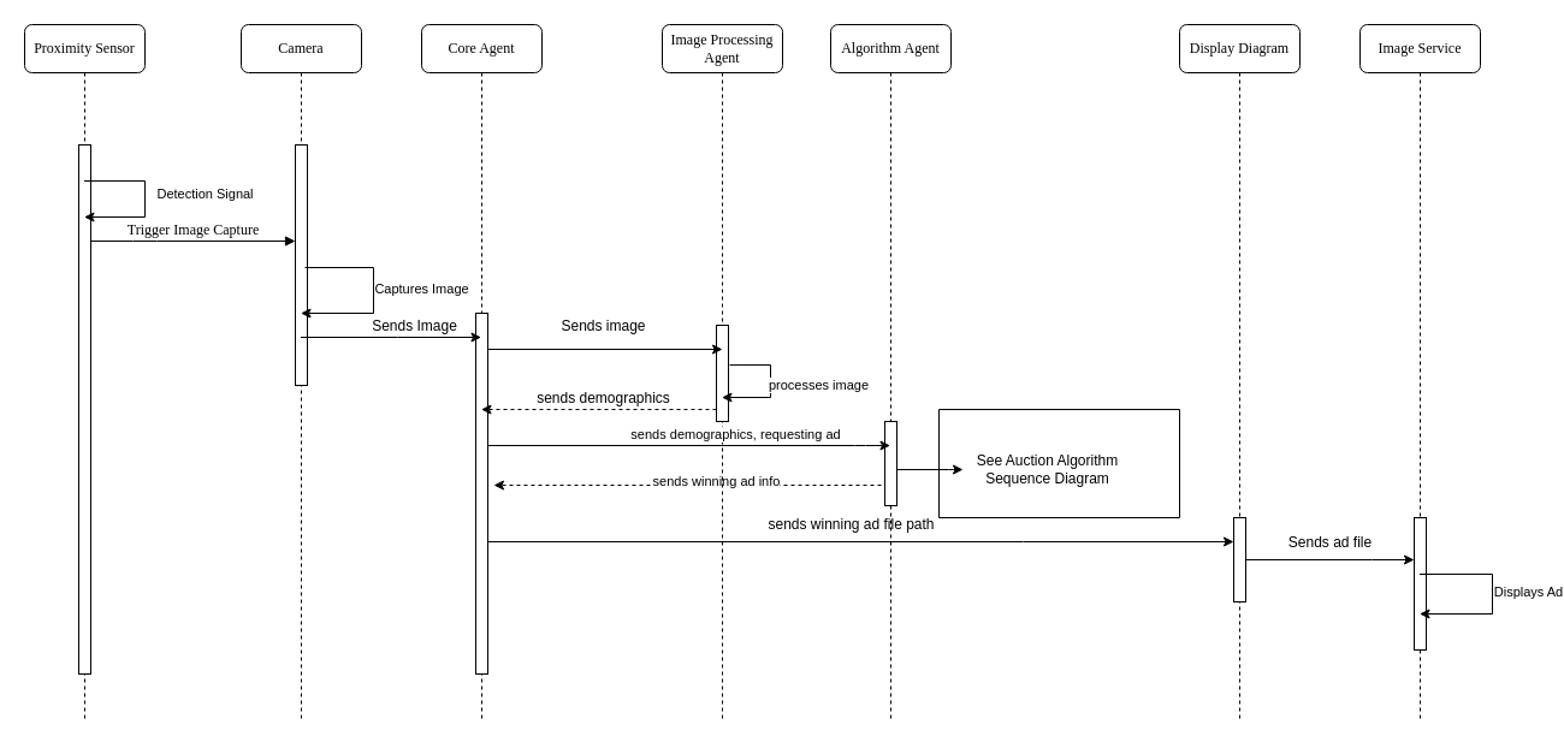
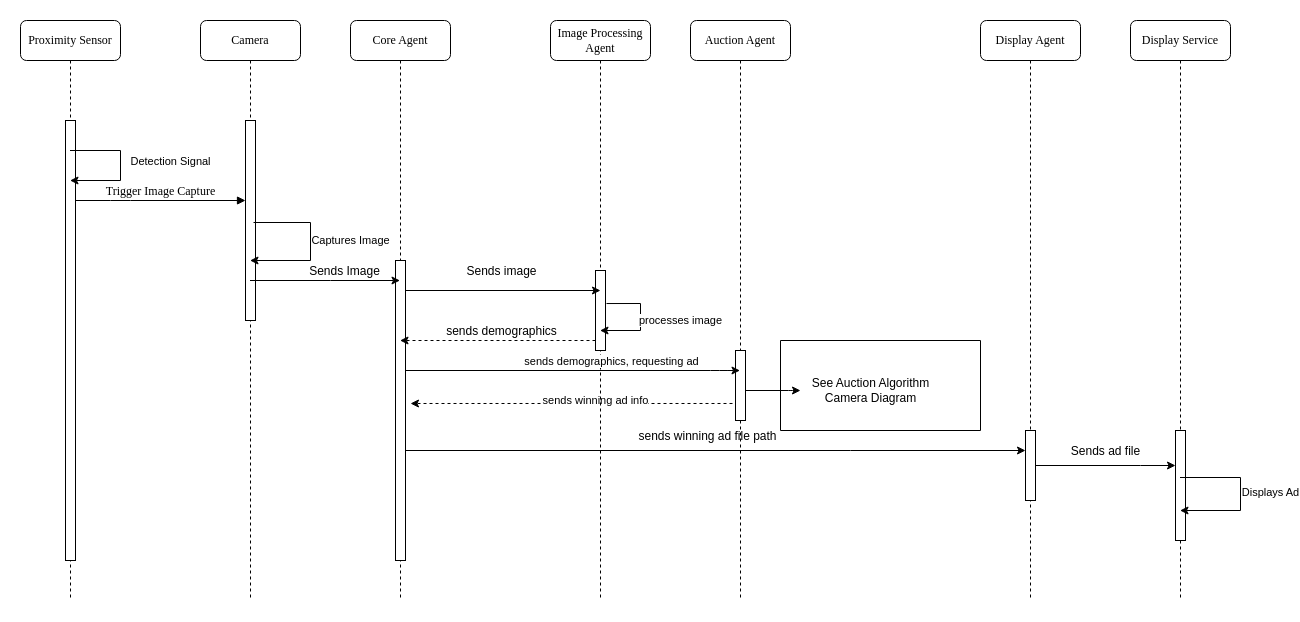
  <mxCell id="0" />
  <mxCell id="1" parent="0" />
  <mxCell id="2" value="Camera" style="shape=umlLifeline;perimeter=lifelinePerimeter;whiteSpace=wrap;html=1;container=1;collapsible=0;recursiveResize=0;outlineConnect=0;rounded=1;shadow=0;comic=0;labelBackgroundColor=none;strokeWidth=1;fontFamily=Verdana;fontSize=12;align=center;" parent="1" vertex="1"><mxGeometry x="200" y="20" width="100" height="580" as="geometry" /></mxCell>
  <mxCell id="3" value="" style="html=1;points=[];perimeter=orthogonalPerimeter;rounded=0;shadow=0;comic=0;labelBackgroundColor=none;strokeWidth=1;fontFamily=Verdana;fontSize=12;align=center;" parent="2" vertex="1"><mxGeometry x="45" y="100" width="10" height="200" as="geometry" /></mxCell>
  <mxCell id="4" value="Captures Image" style="endArrow=classic;html=1;rounded=0;exitX=0.8;exitY=0.51;exitDx=0;exitDy=0;exitPerimeter=0;" edge="1" parent="2" source="3" target="2"><mxGeometry x="-0.035" y="40" width="50" height="50" relative="1" as="geometry"><mxPoint x="390" y="340" as="sourcePoint" /><mxPoint x="440" y="290" as="targetPoint" /><Array as="points"><mxPoint x="110" y="202" /><mxPoint x="110" y="240" /></Array><mxPoint as="offset" /></mxGeometry></mxCell>
- <mxCell id="5" value="Display Diagram" style="shape=umlLifeline;perimeter=lifelinePerimeter;whiteSpace=wrap;html=1;container=1;collapsible=0;recursiveResize=0;outlineConnect=0;rounded=1;shadow=0;comic=0;labelBackgroundColor=none;strokeWidth=1;fontFamily=Verdana;fontSize=12;align=center;" parent="1" vertex="1"><mxGeometry x="980" y="20" width="100" height="580" as="geometry" /></mxCell>
+ <mxCell id="5" value="Display Agent" style="shape=umlLifeline;perimeter=lifelinePerimeter;whiteSpace=wrap;html=1;container=1;collapsible=0;recursiveResize=0;outlineConnect=0;rounded=1;shadow=0;comic=0;labelBackgroundColor=none;strokeWidth=1;fontFamily=Verdana;fontSize=12;align=center;" parent="1" vertex="1"><mxGeometry x="980" y="20" width="100" height="580" as="geometry" /></mxCell>
  <mxCell id="6" value="" style="html=1;points=[];perimeter=orthogonalPerimeter;rounded=0;shadow=0;comic=0;labelBackgroundColor=none;strokeWidth=1;fontFamily=Verdana;fontSize=12;align=center;" parent="5" vertex="1"><mxGeometry x="45" y="410" width="10" height="70" as="geometry" /></mxCell>
  <mxCell id="7" value="Core Agent" style="shape=umlLifeline;perimeter=lifelinePerimeter;whiteSpace=wrap;html=1;container=1;collapsible=0;recursiveResize=0;outlineConnect=0;rounded=1;shadow=0;comic=0;labelBackgroundColor=none;strokeWidth=1;fontFamily=Verdana;fontSize=12;align=center;" parent="1" vertex="1"><mxGeometry x="350" y="20" width="100" height="580" as="geometry" /></mxCell>
  <mxCell id="8" value="" style="html=1;points=[];perimeter=orthogonalPerimeter;rounded=0;shadow=0;comic=0;labelBackgroundColor=none;strokeWidth=1;fontFamily=Verdana;fontSize=12;align=center;" parent="7" vertex="1"><mxGeometry x="45" y="240" width="10" height="300" as="geometry" /></mxCell>
  <mxCell id="9" style="edgeStyle=none;html=1;dashed=1;exitX=0.3;exitY=0.757;exitDx=0;exitDy=0;exitPerimeter=0;" parent="7" source="28" edge="1"><mxGeometry relative="1" as="geometry"><mxPoint x="226" y="390" as="sourcePoint" /><mxPoint x="60" y="383" as="targetPoint" /></mxGeometry></mxCell>
  <mxCell id="10" value="sends winning ad info" style="edgeLabel;html=1;align=center;verticalAlign=middle;resizable=0;points=[];" parent="9" vertex="1" connectable="0"><mxGeometry x="-0.288" y="-3" relative="1" as="geometry"><mxPoint x="-26" as="offset" /></mxGeometry></mxCell>
  <mxCell id="11" value="Image Processing Agent" style="shape=umlLifeline;perimeter=lifelinePerimeter;whiteSpace=wrap;html=1;container=1;collapsible=0;recursiveResize=0;outlineConnect=0;rounded=1;shadow=0;comic=0;labelBackgroundColor=none;strokeWidth=1;fontFamily=Verdana;fontSize=12;align=center;" parent="1" vertex="1"><mxGeometry x="550" y="20" width="100" height="580" as="geometry" /></mxCell>
  <mxCell id="12" value="" style="html=1;points=[];perimeter=orthogonalPerimeter;rounded=0;shadow=0;comic=0;labelBackgroundColor=none;strokeColor=#000000;strokeWidth=1;fillColor=#FFFFFF;fontFamily=Verdana;fontSize=12;fontColor=#000000;align=center;" parent="11" vertex="1"><mxGeometry x="45" y="250" width="10" height="80" as="geometry" /></mxCell>
  <mxCell id="13" value="processes image" style="endArrow=classic;html=1;rounded=0;exitX=1.1;exitY=0.413;exitDx=0;exitDy=0;exitPerimeter=0;" edge="1" parent="11" source="12" target="11"><mxGeometry x="0.005" y="40" width="50" height="50" relative="1" as="geometry"><mxPoint x="90" y="280" as="sourcePoint" /><mxPoint x="140" y="230" as="targetPoint" /><Array as="points"><mxPoint x="90" y="283" /><mxPoint x="90" y="310" /></Array><mxPoint as="offset" /></mxGeometry></mxCell>
  <mxCell id="14" value="Proximity Sensor" style="shape=umlLifeline;perimeter=lifelinePerimeter;whiteSpace=wrap;html=1;container=1;collapsible=0;recursiveResize=0;outlineConnect=0;rounded=1;shadow=0;comic=0;labelBackgroundColor=none;strokeWidth=1;fontFamily=Verdana;fontSize=12;align=center;" parent="1" vertex="1"><mxGeometry x="20" y="20" width="100" height="580" as="geometry" /></mxCell>
  <mxCell id="15" value="" style="html=1;points=[];perimeter=orthogonalPerimeter;rounded=0;shadow=0;comic=0;labelBackgroundColor=none;strokeWidth=1;fontFamily=Verdana;fontSize=12;align=center;" parent="14" vertex="1"><mxGeometry x="45" y="100" width="10" height="440" as="geometry" /></mxCell>
  <mxCell id="16" value="Trigger Image Capture" style="html=1;verticalAlign=bottom;endArrow=block;labelBackgroundColor=none;fontFamily=Verdana;fontSize=12;edgeStyle=elbowEdgeStyle;elbow=vertical;" parent="1" source="15" target="3" edge="1"><mxGeometry relative="1" as="geometry"><mxPoint x="150" y="130" as="sourcePoint" /><mxPoint x="230" y="140" as="targetPoint" /><Array as="points"><mxPoint x="120" y="200" /><mxPoint x="140" y="290" /><mxPoint x="140" y="190" /><mxPoint x="220" y="150" /></Array><mxPoint as="offset" /></mxGeometry></mxCell>
  <mxCell id="17" style="edgeStyle=orthogonalEdgeStyle;rounded=0;orthogonalLoop=1;jettySize=auto;html=1;strokeColor=default;dashed=1;" parent="1" source="12" target="7" edge="1"><mxGeometry relative="1" as="geometry"><Array as="points"><mxPoint x="580" y="340" /><mxPoint x="580" y="340" /></Array></mxGeometry></mxCell>
  <mxCell id="18" value="&lt;span style=&quot;font-size: 12px;&quot;&gt;sends demographics&lt;/span&gt;" style="edgeLabel;html=1;align=center;verticalAlign=middle;resizable=0;points=[];" parent="17" vertex="1" connectable="0"><mxGeometry x="0.668" y="1" relative="1" as="geometry"><mxPoint x="68" y="-11" as="offset" /></mxGeometry></mxCell>
  <mxCell id="19" style="edgeStyle=orthogonalEdgeStyle;rounded=0;orthogonalLoop=1;jettySize=auto;html=1;" parent="1" source="2" target="7" edge="1"><mxGeometry relative="1" as="geometry"><Array as="points"><mxPoint x="330" y="280" /><mxPoint x="330" y="280" /></Array></mxGeometry></mxCell>
  <mxCell id="20" value="&lt;font style=&quot;font-size: 12px;&quot;&gt;Sends Image&lt;/font&gt;" style="edgeLabel;html=1;align=center;verticalAlign=middle;resizable=0;points=[];" parent="19" vertex="1" connectable="0"><mxGeometry x="-0.156" y="-3" relative="1" as="geometry"><mxPoint x="31" y="-13" as="offset" /></mxGeometry></mxCell>
  <mxCell id="21" style="edgeStyle=orthogonalEdgeStyle;rounded=0;orthogonalLoop=1;jettySize=auto;html=1;" parent="1" source="8" target="6" edge="1"><mxGeometry relative="1" as="geometry"><Array as="points"><mxPoint x="850" y="450" /><mxPoint x="850" y="450" /></Array></mxGeometry></mxCell>
  <mxCell id="22" value="&lt;font style=&quot;font-size: 12px;&quot;&gt;sends winning ad file path&lt;/font&gt;" style="edgeLabel;html=1;align=center;verticalAlign=middle;resizable=0;points=[];" parent="21" vertex="1" connectable="0"><mxGeometry x="0.237" y="-5" relative="1" as="geometry"><mxPoint x="-82" y="-20" as="offset" /></mxGeometry></mxCell>
- <mxCell id="23" value="Image Service" style="shape=umlLifeline;perimeter=lifelinePerimeter;whiteSpace=wrap;html=1;container=1;collapsible=0;recursiveResize=0;outlineConnect=0;rounded=1;shadow=0;comic=0;labelBackgroundColor=none;strokeWidth=1;fontFamily=Verdana;fontSize=12;align=center;" parent="1" vertex="1"><mxGeometry x="1130" y="20" width="100" height="580" as="geometry" /></mxCell>
+ <mxCell id="23" value="Display Service" style="shape=umlLifeline;perimeter=lifelinePerimeter;whiteSpace=wrap;html=1;container=1;collapsible=0;recursiveResize=0;outlineConnect=0;rounded=1;shadow=0;comic=0;labelBackgroundColor=none;strokeWidth=1;fontFamily=Verdana;fontSize=12;align=center;" parent="1" vertex="1"><mxGeometry x="1130" y="20" width="100" height="580" as="geometry" /></mxCell>
  <mxCell id="24" value="" style="html=1;points=[];perimeter=orthogonalPerimeter;rounded=0;shadow=0;comic=0;labelBackgroundColor=none;strokeWidth=1;fontFamily=Verdana;fontSize=12;align=center;" parent="23" vertex="1"><mxGeometry x="45" y="410" width="10" height="110" as="geometry" /></mxCell>
  <mxCell id="25" style="edgeStyle=orthogonalEdgeStyle;rounded=0;orthogonalLoop=1;jettySize=auto;html=1;" parent="1" source="6" target="24" edge="1"><mxGeometry relative="1" as="geometry"><Array as="points"><mxPoint x="1140" y="465" /><mxPoint x="1140" y="465" /></Array></mxGeometry></mxCell>
  <mxCell id="26" value="&lt;div&gt;&lt;font style=&quot;font-size: 12px;&quot;&gt;Sends ad file&lt;/font&gt;&lt;/div&gt;" style="edgeLabel;html=1;align=center;verticalAlign=middle;resizable=0;points=[];" parent="25" vertex="1" connectable="0"><mxGeometry x="0.253" y="-2" relative="1" as="geometry"><mxPoint x="-19" y="-17" as="offset" /></mxGeometry></mxCell>
- <mxCell id="27" value="Algorithm Agent" style="shape=umlLifeline;perimeter=lifelinePerimeter;whiteSpace=wrap;html=1;container=1;collapsible=0;recursiveResize=0;outlineConnect=0;rounded=1;shadow=0;comic=0;labelBackgroundColor=none;strokeWidth=1;fontFamily=Verdana;fontSize=12;align=center;" parent="1" vertex="1"><mxGeometry x="690" y="20" width="100" height="580" as="geometry" /></mxCell>
+ <mxCell id="27" value="Auction Agent" style="shape=umlLifeline;perimeter=lifelinePerimeter;whiteSpace=wrap;html=1;container=1;collapsible=0;recursiveResize=0;outlineConnect=0;rounded=1;shadow=0;comic=0;labelBackgroundColor=none;strokeWidth=1;fontFamily=Verdana;fontSize=12;align=center;" parent="1" vertex="1"><mxGeometry x="690" y="20" width="100" height="580" as="geometry" /></mxCell>
  <mxCell id="28" value="" style="html=1;points=[];perimeter=orthogonalPerimeter;rounded=0;shadow=0;comic=0;labelBackgroundColor=none;strokeWidth=1;fontFamily=Verdana;fontSize=12;align=center;" parent="27" vertex="1"><mxGeometry x="45" y="330" width="10" height="70" as="geometry" /></mxCell>
  <mxCell id="29" style="edgeStyle=none;html=1;" parent="1" source="8" target="27" edge="1"><mxGeometry relative="1" as="geometry"><Array as="points"><mxPoint x="720" y="370" /></Array></mxGeometry></mxCell>
  <mxCell id="30" value="sends demographics, requesting ad" style="edgeLabel;html=1;align=center;verticalAlign=middle;resizable=0;points=[];" parent="29" vertex="1" connectable="0"><mxGeometry x="0.209" y="1" relative="1" as="geometry"><mxPoint x="3" y="-9" as="offset" /></mxGeometry></mxCell>
  <mxCell id="31" style="edgeStyle=none;html=1;" parent="1" source="28" target="36" edge="1"><mxGeometry relative="1" as="geometry"><mxPoint x="909.5" y="385" as="targetPoint" /><Array as="points"><mxPoint x="790" y="390" /></Array></mxGeometry></mxCell>
  <mxCell id="32" value="Detection Signal" style="endArrow=classic;html=1;rounded=0;" edge="1" parent="1" source="14" target="14"><mxGeometry x="-0.076" y="50" width="50" height="50" relative="1" as="geometry"><mxPoint x="630" y="360" as="sourcePoint" /><mxPoint x="150" y="150" as="targetPoint" /><Array as="points"><mxPoint x="120" y="150" /><mxPoint x="120" y="180" /></Array><mxPoint as="offset" /></mxGeometry></mxCell>
  <mxCell id="33" style="edgeStyle=orthogonalEdgeStyle;rounded=0;orthogonalLoop=1;jettySize=auto;html=1;" edge="1" parent="1"><mxGeometry relative="1" as="geometry"><Array as="points" /><mxPoint x="405" y="290" as="sourcePoint" /><mxPoint x="600" y="290" as="targetPoint" /></mxGeometry></mxCell>
  <mxCell id="34" value="&lt;font style=&quot;font-size: 12px;&quot;&gt;Sends image&lt;/font&gt;" style="edgeLabel;html=1;align=center;verticalAlign=middle;resizable=0;points=[];" vertex="1" connectable="0" parent="33"><mxGeometry x="-0.156" y="-3" relative="1" as="geometry"><mxPoint x="13" y="-23" as="offset" /></mxGeometry></mxCell>
  <mxCell id="35" value="" style="swimlane;startSize=0;" vertex="1" parent="1"><mxGeometry x="780" y="340" width="200" height="90" as="geometry" /></mxCell>
- <mxCell id="36" value="See Auction Algorithm &lt;br&gt;Sequence Diagram" style="text;html=1;align=center;verticalAlign=middle;resizable=0;points=[];autosize=1;strokeColor=none;fillColor=none;" vertex="1" parent="35"><mxGeometry x="20" y="30" width="140" height="40" as="geometry" /></mxCell>
+ <mxCell id="36" value="See Auction Algorithm &lt;br&gt;Camera Diagram" style="text;html=1;align=center;verticalAlign=middle;resizable=0;points=[];autosize=1;strokeColor=none;fillColor=none;" vertex="1" parent="35"><mxGeometry x="20" y="30" width="140" height="40" as="geometry" /></mxCell>
  <mxCell id="37" value="Displays Ad" style="endArrow=classic;html=1;rounded=0;" edge="1" parent="1" source="23" target="23"><mxGeometry x="-0.045" y="30" width="50" height="50" relative="1" as="geometry"><mxPoint x="1260" y="420" as="sourcePoint" /><mxPoint x="1310" y="370" as="targetPoint" /><Array as="points"><mxPoint x="1240" y="477" /><mxPoint x="1240" y="510" /></Array><mxPoint y="1" as="offset" /></mxGeometry></mxCell>
